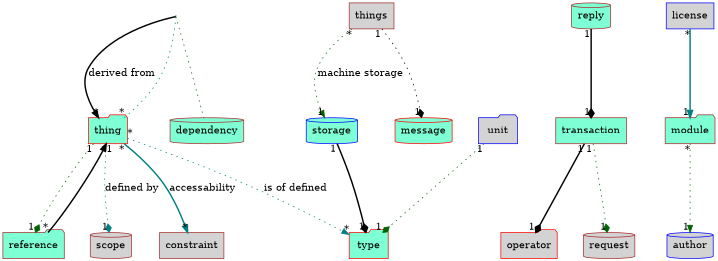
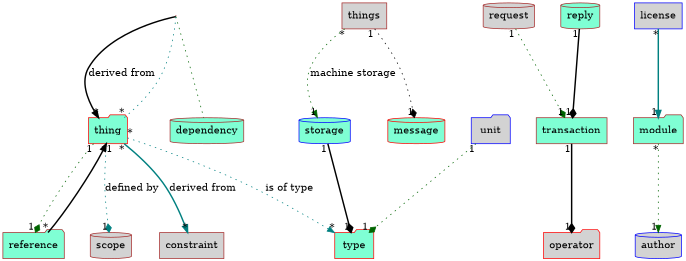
  digraph {
    nodesep=0.5
    ranksep=1.5
    node [color=brown fillcolor=lightgrey shape=cylinder style=filled]
    edge [arrowhead=diamond color=black headlabel=1 style=dotted taillabel="*"]
    dependencyAnchor [height=0.01 shape=point width=0.01]
    thing [color=red fillcolor=aquamarine shape=folder]
    dependency [fillcolor=aquamarine]
    reference [fillcolor=aquamarine shape=folder]
    scope
    type [color=red fillcolor=aquamarine shape=folder]
    constraint [shape=box]
    things [shape=box]
    storage [color=blue fillcolor=aquamarine]
    message [color=red fillcolor=aquamarine]
    unit [color=blue shape=folder]
    transaction [fillcolor=aquamarine shape=box]
    operator [color=red shape=folder]
    request
    reply [fillcolor=aquamarine]
    module [fillcolor=aquamarine shape=folder]
    author [color=blue]
    license [color=blue shape=box]
    dependencyAnchor -> thing [arrowhead=normal headlabel="*" label="derived from" style=bold taillabel=""]
    dependencyAnchor -> dependency [arrowhead=none color=darkgreen headlabel="" taillabel=""]
    thing -> dependencyAnchor [arrowhead=none color=teal headlabel=""]
    thing -> reference [color=darkgreen taillabel=1]
    thing -> scope [color=teal label="defined by"]
-   thing -> type [arrowhead=normal color=teal headlabel="*" label="is of defined"]
-   thing -> constraint [arrowhead=normal color=teal headlabel="*" label=accessability style=bold]
+   thing -> type [arrowhead=normal color=teal headlabel="*" label="is of type"]
+   thing -> constraint [arrowhead=normal color=teal headlabel="*" label="derived from" style=bold]
    reference -> thing [arrowhead=normal style=bold]
    things -> storage [arrowhead=normal color=darkgreen label="machine storage"]
    things -> message [taillabel=1]
    storage -> type [style=bold taillabel=1]
    unit -> type [color=darkgreen taillabel=1]
    transaction -> operator [style=bold taillabel=1]
-   transaction -> request [color=darkgreen taillabel=1]
+   request -> transaction [color=darkgreen taillabel=1]
    reply -> transaction [style=bold taillabel=1]
    module -> author [arrowhead=normal color=darkgreen]
    license -> module [arrowhead=normal color=teal style=bold]
  }
